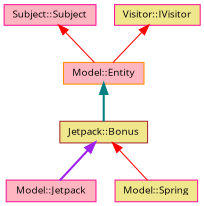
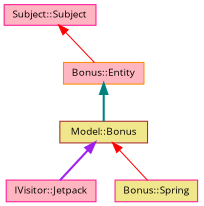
  digraph {
    fontname="Open Sans"
    node [color=deeppink fillcolor=khaki fontname="Open Sans" fontsize=10 shape=record style=filled]
    edge [color=red dir=back fontname="Open Sans" fontsize=10 labelfontname=Helvetica labelfontsize=10 style=solid]
-   n1 [color=brown fontcolor=black height=0.2 label="Jetpack::Bonus" width=0.4]
-   n2 [fillcolor=lightpink height=0.2 label="Model::Jetpack" width=0.4]
-   n3 [height=0.2 label="Model::Spring" width=0.4]
-   n4 [color=darkorange fillcolor=lightpink height=0.2 label="Model::Entity" width=0.4]
+   n1 [color=brown fontcolor=black height=0.2 label="Model::Bonus" width=0.4]
+   n2 [fillcolor=lightpink height=0.2 label="IVisitor::Jetpack" width=0.4]
+   n3 [height=0.2 label="Bonus::Spring" width=0.4]
+   n4 [color=darkorange fillcolor=lightpink height=0.2 label="Bonus::Entity" width=0.4]
    n5 [fillcolor=lightpink height=0.2 label="Subject::Subject" width=0.4]
-   n6 [height=0.2 label="Visitor::IVisitor" width=0.4]
    n1 -> n2 [color=purple style=bold]
    n1 -> n3
    n4 -> n1 [color=teal style=bold]
    n5 -> n4
-   n6 -> n4
  }
